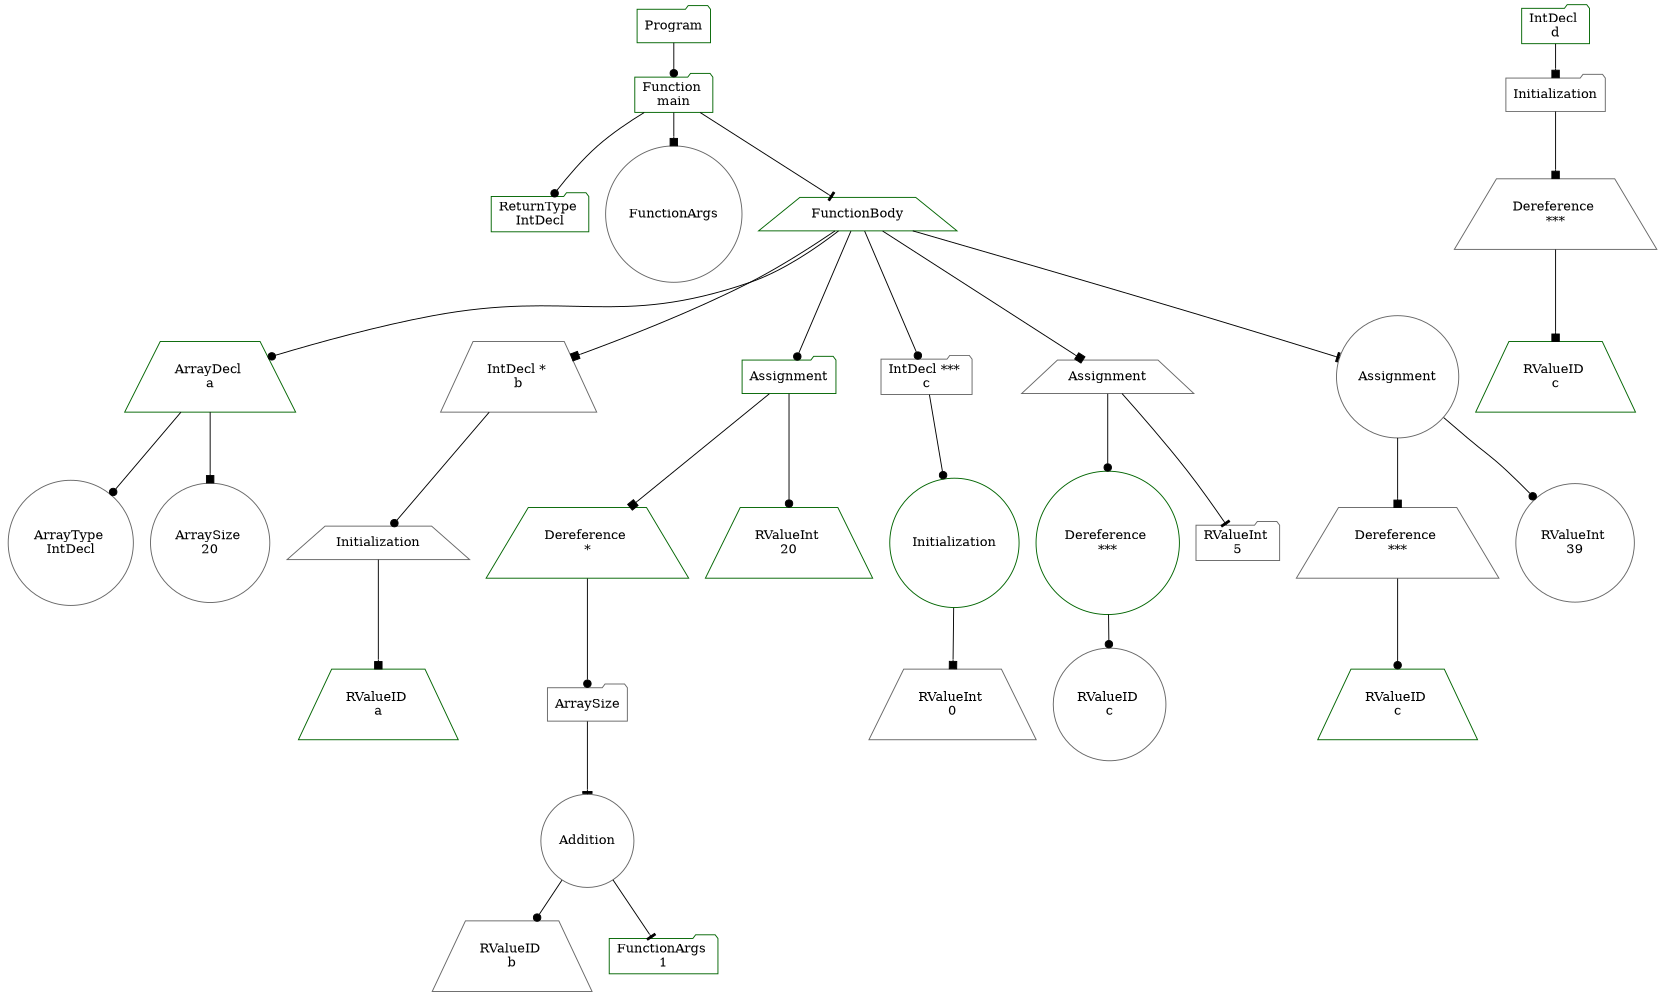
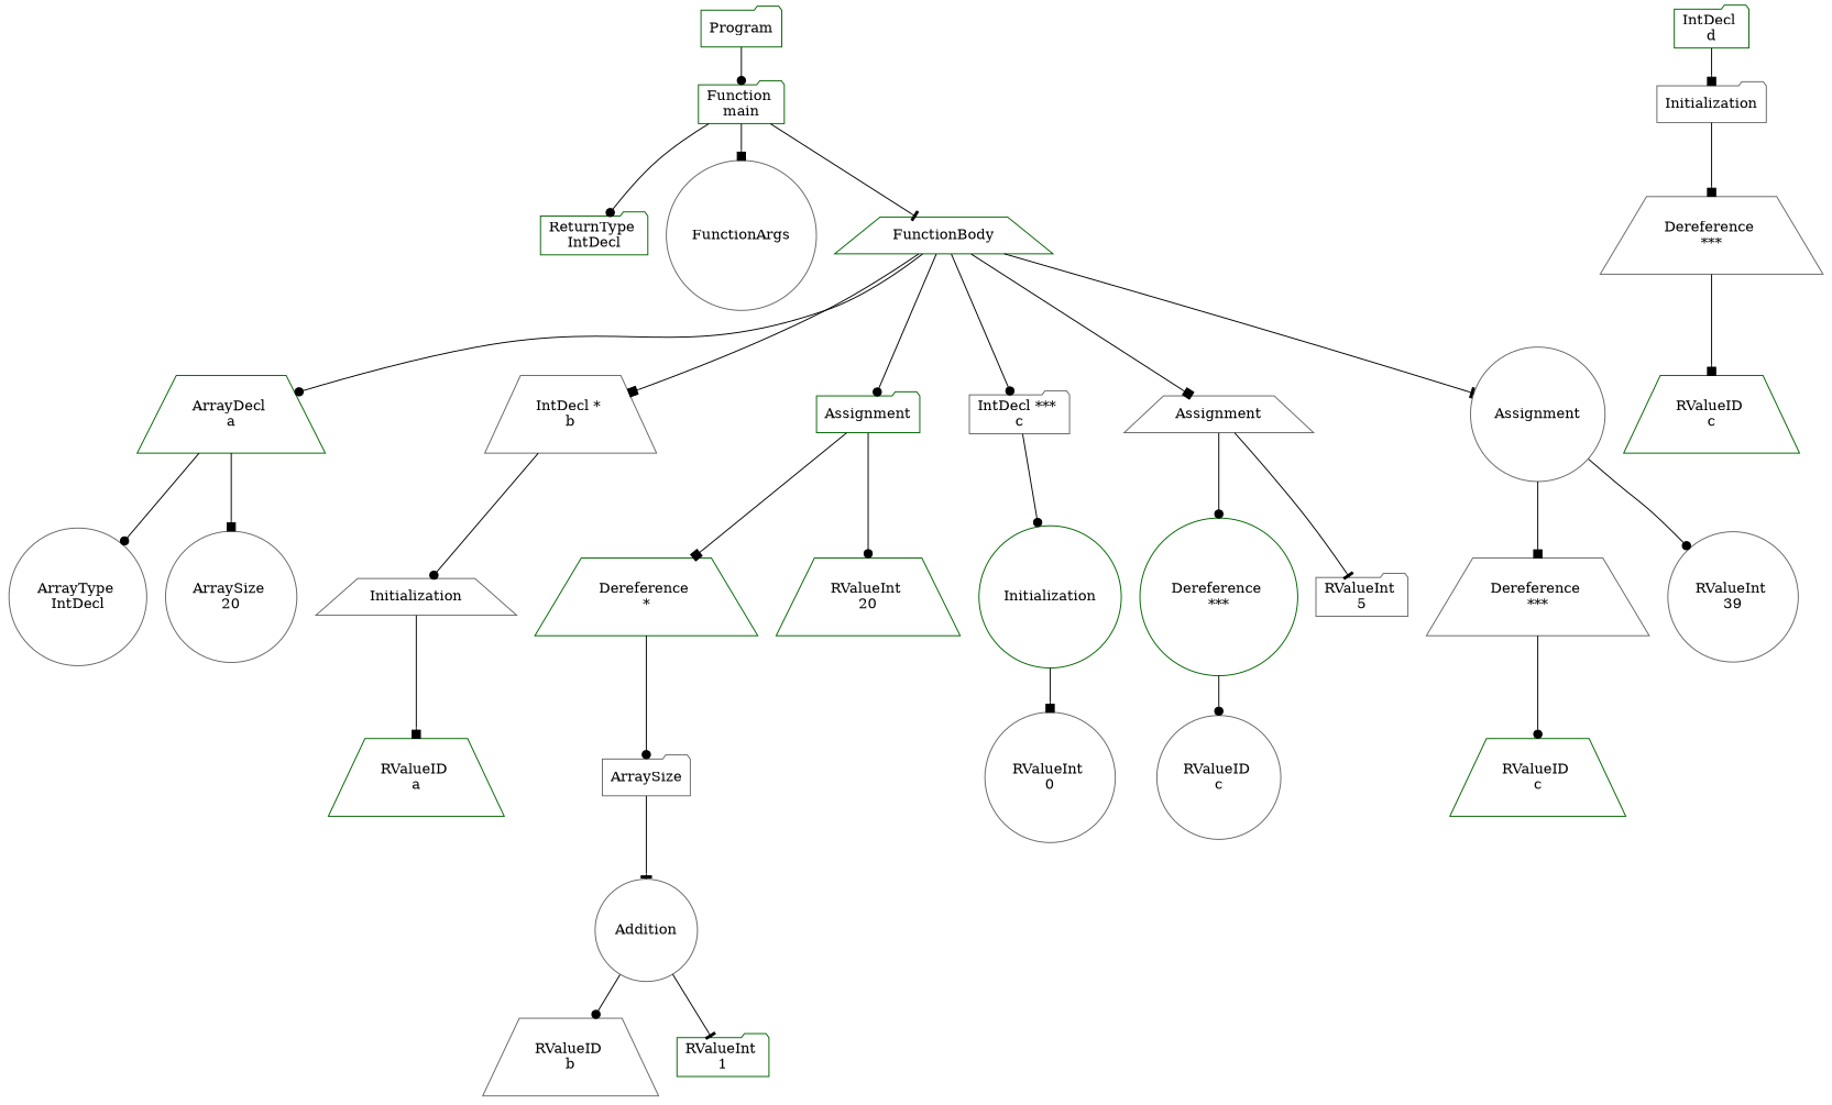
  digraph {
    node [color=gray40 shape=trapezium]
    edge [arrowhead=dot]
    n1 [color=darkgreen label=Program shape=folder]
    n2 [color=darkgreen label="Function \nmain" shape=folder]
    n3 [color=darkgreen label="ReturnType \nIntDecl" shape=folder]
    n4 [label=FunctionArgs shape=circle]
    n5 [color=darkgreen label=FunctionBody]
    n6 [color=darkgreen label="ArrayDecl \na"]
    n7 [label="IntDecl * \nb"]
    n8 [color=darkgreen label=Assignment shape=folder]
    n9 [label="IntDecl *** \nc" shape=folder]
    n10 [label=Assignment]
    n11 [label=Assignment shape=circle]
    n12 [label="ArrayType \nIntDecl" shape=circle]
    n13 [label="ArraySize \n20" shape=circle]
    n14 [label=Initialization]
    n15 [color=darkgreen label="Dereference \n*"]
    n16 [color=darkgreen label="RValueInt \n20"]
    n17 [color=darkgreen label=Initialization shape=circle]
    n18 [color=darkgreen label="Dereference \n***" shape=circle]
    n19 [label="RValueInt \n5" shape=folder]
    n20 [label="Dereference \n***"]
    n21 [label="RValueInt \n39" shape=circle]
    n22 [color=darkgreen label="IntDecl \nd" shape=folder]
    n23 [label=Initialization shape=folder]
    n24 [color=darkgreen label="RValueID \na"]
    n25 [label=ArraySize shape=folder]
    n26 [label=Addition shape=circle]
    n27 [label="RValueID \nb"]
-   n28 [color=darkgreen label="FunctionArgs \n1" shape=folder]
-   n29 [label="RValueInt \n0"]
+   n28 [color=darkgreen label="RValueInt \n1" shape=folder]
+   n29 [label="RValueInt \n0" shape=circle]
    n30 [label="RValueID \nc" shape=circle]
    n31 [color=darkgreen label="RValueID \nc"]
    n32 [label="Dereference \n***"]
    n33 [color=darkgreen label="RValueID \nc"]
    n1 -> n2
    n2 -> n3
    n2 -> n4 [arrowhead=box]
    n2 -> n5 [arrowhead=tee]
    n5 -> n6
    n5 -> n7 [arrowhead=box]
    n5 -> n8
    n5 -> n9
    n5 -> n10 [arrowhead=box]
    n5 -> n11 [arrowhead=tee]
    n6 -> n12
    n6 -> n13 [arrowhead=box]
    n7 -> n14
    n8 -> n15 [arrowhead=box]
    n8 -> n16
    n9 -> n17
    n10 -> n18
    n10 -> n19 [arrowhead=tee]
    n11 -> n20 [arrowhead=box]
    n11 -> n21
    n14 -> n24 [arrowhead=box]
    n15 -> n25
    n17 -> n29 [arrowhead=box]
    n18 -> n30
    n20 -> n31
    n22 -> n23 [arrowhead=box]
    n23 -> n32 [arrowhead=box]
    n25 -> n26 [arrowhead=tee]
    n26 -> n27
    n26 -> n28 [arrowhead=tee]
    n32 -> n33 [arrowhead=box]
  }
